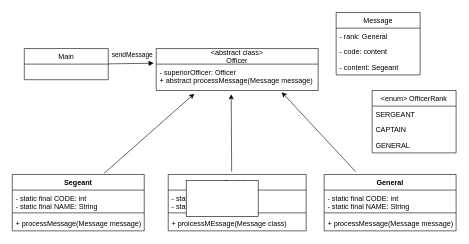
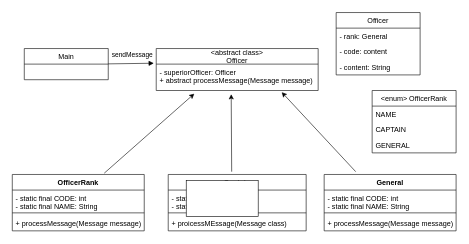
  <mxCell id="0" />
  <mxCell id="1" parent="0" />
  <mxCell id="2" value="Main" style="swimlane;fontStyle=0;childLayout=stackLayout;horizontal=1;startSize=26;fillColor=none;horizontalStack=0;resizeParent=1;resizeParentMax=0;resizeLast=0;collapsible=1;marginBottom=0;" parent="1" vertex="1"><mxGeometry x="40" y="80" width="140" height="52" as="geometry" /></mxCell>
  <mxCell id="3" value="&lt;abstract class&gt;&#10;Officer" style="swimlane;fontStyle=0;childLayout=stackLayout;horizontal=1;startSize=26;fillColor=none;horizontalStack=0;resizeParent=1;resizeParentMax=0;resizeLast=0;collapsible=1;marginBottom=0;" parent="1" vertex="1"><mxGeometry x="260" y="80" width="270" height="70" as="geometry" /></mxCell>
  <mxCell id="4" value="- superiorOfficer: Officer&#10;+ abstract processMessage(Message message)" style="text;strokeColor=none;fillColor=none;align=left;verticalAlign=top;spacingLeft=4;spacingRight=4;overflow=hidden;rotatable=0;points=[[0,0.5],[1,0.5]];portConstraint=eastwest;" parent="3" vertex="1"><mxGeometry y="26" width="270" height="44" as="geometry" /></mxCell>
- <mxCell id="5" value="Message" style="swimlane;fontStyle=0;childLayout=stackLayout;horizontal=1;startSize=26;fillColor=none;horizontalStack=0;resizeParent=1;resizeParentMax=0;resizeLast=0;collapsible=1;marginBottom=0;" parent="1" vertex="1"><mxGeometry x="560" y="20" width="140" height="104" as="geometry" /></mxCell>
+ <mxCell id="5" value="Officer" style="swimlane;fontStyle=0;childLayout=stackLayout;horizontal=1;startSize=26;fillColor=none;horizontalStack=0;resizeParent=1;resizeParentMax=0;resizeLast=0;collapsible=1;marginBottom=0;" parent="1" vertex="1"><mxGeometry x="560" y="20" width="140" height="104" as="geometry" /></mxCell>
  <mxCell id="6" value="- rank: General" style="text;strokeColor=none;fillColor=none;align=left;verticalAlign=top;spacingLeft=4;spacingRight=4;overflow=hidden;rotatable=0;points=[[0,0.5],[1,0.5]];portConstraint=eastwest;" parent="5" vertex="1"><mxGeometry y="26" width="140" height="26" as="geometry" /></mxCell>
  <mxCell id="7" value="- code: content" style="text;strokeColor=none;fillColor=none;align=left;verticalAlign=top;spacingLeft=4;spacingRight=4;overflow=hidden;rotatable=0;points=[[0,0.5],[1,0.5]];portConstraint=eastwest;" parent="5" vertex="1"><mxGeometry y="52" width="140" height="26" as="geometry" /></mxCell>
- <mxCell id="8" value="- content: Segeant" style="text;strokeColor=none;fillColor=none;align=left;verticalAlign=top;spacingLeft=4;spacingRight=4;overflow=hidden;rotatable=0;points=[[0,0.5],[1,0.5]];portConstraint=eastwest;" parent="5" vertex="1"><mxGeometry y="78" width="140" height="26" as="geometry" /></mxCell>
+ <mxCell id="8" value="- content: String" style="text;strokeColor=none;fillColor=none;align=left;verticalAlign=top;spacingLeft=4;spacingRight=4;overflow=hidden;rotatable=0;points=[[0,0.5],[1,0.5]];portConstraint=eastwest;" parent="5" vertex="1"><mxGeometry y="78" width="140" height="26" as="geometry" /></mxCell>
  <mxCell id="9" value="&lt;enum&gt; OfficerRank" style="swimlane;fontStyle=0;childLayout=stackLayout;horizontal=1;startSize=26;fillColor=none;horizontalStack=0;resizeParent=1;resizeParentMax=0;resizeLast=0;collapsible=1;marginBottom=0;" parent="1" vertex="1"><mxGeometry x="620" y="150" width="140" height="104" as="geometry" /></mxCell>
- <mxCell id="10" value="SERGEANT" style="text;strokeColor=none;fillColor=none;align=left;verticalAlign=top;spacingLeft=4;spacingRight=4;overflow=hidden;rotatable=0;points=[[0,0.5],[1,0.5]];portConstraint=eastwest;" parent="9" vertex="1"><mxGeometry y="26" width="140" height="26" as="geometry" /></mxCell>
+ <mxCell id="10" value="NAME" style="text;strokeColor=none;fillColor=none;align=left;verticalAlign=top;spacingLeft=4;spacingRight=4;overflow=hidden;rotatable=0;points=[[0,0.5],[1,0.5]];portConstraint=eastwest;" parent="9" vertex="1"><mxGeometry y="26" width="140" height="26" as="geometry" /></mxCell>
  <mxCell id="11" value="CAPTAIN" style="text;strokeColor=none;fillColor=none;align=left;verticalAlign=top;spacingLeft=4;spacingRight=4;overflow=hidden;rotatable=0;points=[[0,0.5],[1,0.5]];portConstraint=eastwest;" parent="9" vertex="1"><mxGeometry y="52" width="140" height="26" as="geometry" /></mxCell>
  <mxCell id="12" value="GENERAL" style="text;strokeColor=none;fillColor=none;align=left;verticalAlign=top;spacingLeft=4;spacingRight=4;overflow=hidden;rotatable=0;points=[[0,0.5],[1,0.5]];portConstraint=eastwest;" parent="9" vertex="1"><mxGeometry y="78" width="140" height="26" as="geometry" /></mxCell>
- <mxCell id="13" value="Segeant" style="swimlane;fontStyle=1;align=center;verticalAlign=top;childLayout=stackLayout;horizontal=1;startSize=26;horizontalStack=0;resizeParent=1;resizeParentMax=0;resizeLast=0;collapsible=1;marginBottom=0;" parent="1" vertex="1"><mxGeometry x="20" y="290" width="220" height="94" as="geometry" /></mxCell>
+ <mxCell id="13" value="OfficerRank" style="swimlane;fontStyle=1;align=center;verticalAlign=top;childLayout=stackLayout;horizontal=1;startSize=26;horizontalStack=0;resizeParent=1;resizeParentMax=0;resizeLast=0;collapsible=1;marginBottom=0;" parent="1" vertex="1"><mxGeometry x="20" y="290" width="220" height="94" as="geometry" /></mxCell>
  <mxCell id="14" value="- static final CODE: int&#10;- static final NAME: String" style="text;strokeColor=none;fillColor=none;align=left;verticalAlign=top;spacingLeft=4;spacingRight=4;overflow=hidden;rotatable=0;points=[[0,0.5],[1,0.5]];portConstraint=eastwest;" parent="13" vertex="1"><mxGeometry y="26" width="220" height="34" as="geometry" /></mxCell>
  <mxCell id="15" value="" style="line;strokeWidth=1;fillColor=none;align=left;verticalAlign=middle;spacingTop=-1;spacingLeft=3;spacingRight=3;rotatable=0;labelPosition=right;points=[];portConstraint=eastwest;" parent="13" vertex="1"><mxGeometry y="60" width="220" height="8" as="geometry" /></mxCell>
  <mxCell id="16" value="+ processMessage(Message message)" style="text;strokeColor=none;fillColor=none;align=left;verticalAlign=top;spacingLeft=4;spacingRight=4;overflow=hidden;rotatable=0;points=[[0,0.5],[1,0.5]];portConstraint=eastwest;" parent="13" vertex="1"><mxGeometry y="68" width="220" height="26" as="geometry" /></mxCell>
  <mxCell id="17" value="Captain" style="swimlane;fontStyle=1;align=center;verticalAlign=top;childLayout=stackLayout;horizontal=1;startSize=26;horizontalStack=0;resizeParent=1;resizeParentMax=0;resizeLast=0;collapsible=1;marginBottom=0;" parent="1" vertex="1"><mxGeometry x="280" y="290" width="230" height="94" as="geometry" /></mxCell>
  <mxCell id="18" value="- static final CODE: int&#10;- static final NAME: String" style="text;strokeColor=none;fillColor=none;align=left;verticalAlign=top;spacingLeft=4;spacingRight=4;overflow=hidden;rotatable=0;points=[[0,0.5],[1,0.5]];portConstraint=eastwest;" parent="17" vertex="1"><mxGeometry y="26" width="230" height="34" as="geometry" /></mxCell>
  <mxCell id="19" value="" style="line;strokeWidth=1;fillColor=none;align=left;verticalAlign=middle;spacingTop=-1;spacingLeft=3;spacingRight=3;rotatable=0;labelPosition=right;points=[];portConstraint=eastwest;" parent="17" vertex="1"><mxGeometry y="60" width="230" height="8" as="geometry" /></mxCell>
  <mxCell id="20" value="+ proicessMEssage(Message class)" style="text;strokeColor=none;fillColor=none;align=left;verticalAlign=top;spacingLeft=4;spacingRight=4;overflow=hidden;rotatable=0;points=[[0,0.5],[1,0.5]];portConstraint=eastwest;" parent="17" vertex="1"><mxGeometry y="68" width="230" height="26" as="geometry" /></mxCell>
  <mxCell id="21" value="General" style="swimlane;fontStyle=1;align=center;verticalAlign=top;childLayout=stackLayout;horizontal=1;startSize=26;horizontalStack=0;resizeParent=1;resizeParentMax=0;resizeLast=0;collapsible=1;marginBottom=0;" parent="1" vertex="1"><mxGeometry x="540" y="290" width="220" height="94" as="geometry" /></mxCell>
  <mxCell id="22" value="- static final CODE: int&#10;- static final NAME: String" style="text;strokeColor=none;fillColor=none;align=left;verticalAlign=top;spacingLeft=4;spacingRight=4;overflow=hidden;rotatable=0;points=[[0,0.5],[1,0.5]];portConstraint=eastwest;" parent="21" vertex="1"><mxGeometry y="26" width="220" height="34" as="geometry" /></mxCell>
  <mxCell id="23" value="" style="line;strokeWidth=1;fillColor=none;align=left;verticalAlign=middle;spacingTop=-1;spacingLeft=3;spacingRight=3;rotatable=0;labelPosition=right;points=[];portConstraint=eastwest;" parent="21" vertex="1"><mxGeometry y="60" width="220" height="8" as="geometry" /></mxCell>
  <mxCell id="24" value="+ processMessage(Message message)" style="text;strokeColor=none;fillColor=none;align=left;verticalAlign=top;spacingLeft=4;spacingRight=4;overflow=hidden;rotatable=0;points=[[0,0.5],[1,0.5]];portConstraint=eastwest;" parent="21" vertex="1"><mxGeometry y="68" width="220" height="26" as="geometry" /></mxCell>
  <mxCell id="25" value="sendMessage" style="html=1;verticalAlign=bottom;endArrow=block;rounded=0;entryX=-0.015;entryY=-0.034;entryDx=0;entryDy=0;entryPerimeter=0;" parent="1" target="4" edge="1"><mxGeometry x="0.055" y="5" width="80" relative="1" as="geometry"><mxPoint x="180" y="105.58" as="sourcePoint" /><mxPoint x="240" y="106" as="targetPoint" /><mxPoint as="offset" /></mxGeometry></mxCell>
  <mxCell id="26" value="" style="endArrow=classic;html=1;rounded=0;entryX=0.235;entryY=1.121;entryDx=0;entryDy=0;entryPerimeter=0;exitX=0.697;exitY=-0.023;exitDx=0;exitDy=0;exitPerimeter=0;" parent="1" source="13" target="4" edge="1"><mxGeometry width="50" height="50" relative="1" as="geometry"><mxPoint x="170" y="270" as="sourcePoint" /><mxPoint x="220" y="220" as="targetPoint" /></mxGeometry></mxCell>
  <mxCell id="27" value="" style="endArrow=classic;html=1;rounded=0;entryX=0.463;entryY=1.14;entryDx=0;entryDy=0;entryPerimeter=0;exitX=0.46;exitY=-0.05;exitDx=0;exitDy=0;exitPerimeter=0;" parent="1" source="17" target="4" edge="1"><mxGeometry width="50" height="50" relative="1" as="geometry"><mxPoint x="350" y="270" as="sourcePoint" /><mxPoint x="400" y="220" as="targetPoint" /></mxGeometry></mxCell>
  <mxCell id="28" value="" style="endArrow=classic;html=1;rounded=0;entryX=0.775;entryY=1.064;entryDx=0;entryDy=0;entryPerimeter=0;exitX=0.239;exitY=-0.05;exitDx=0;exitDy=0;exitPerimeter=0;" parent="1" source="21" target="4" edge="1"><mxGeometry width="50" height="50" relative="1" as="geometry"><mxPoint x="580" y="280" as="sourcePoint" /><mxPoint x="630" y="230" as="targetPoint" /></mxGeometry></mxCell>
  <mxCell id="29" value="" style="whiteSpace=wrap;html=1;" vertex="1" parent="1"><mxGeometry x="310" y="300" width="120" height="60" as="geometry" /></mxCell>
